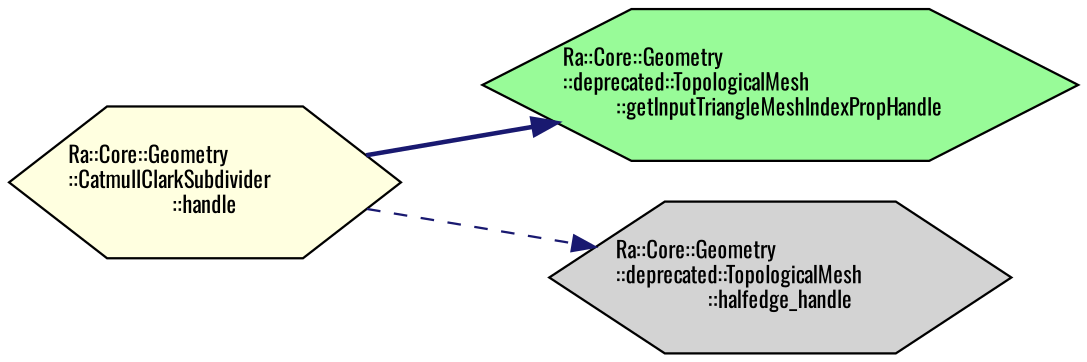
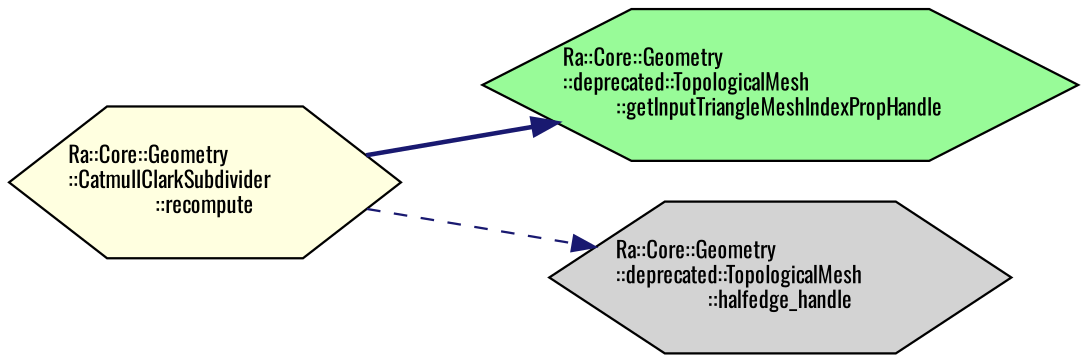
  digraph {
    rankdir=LR
    fontname=Oswald
    node [color=black fontname=Oswald fontsize=10 shape=hexagon style=filled]
    edge [color=midnightblue fontname=Oswald fontsize=10 labelfontname=Helvetica labelfontsize=10]
-   n1 [fillcolor=lightyellow fontcolor=black height=0.2 label="Ra::Core::Geometry\l::CatmullClarkSubdivider\l::handle" width=0.4]
+   n1 [fillcolor=lightyellow fontcolor=black height=0.2 label="Ra::Core::Geometry\l::CatmullClarkSubdivider\l::recompute" width=0.4]
    n2 [fillcolor=palegreen height=0.2 label="Ra::Core::Geometry\l::deprecated::TopologicalMesh\l::getInputTriangleMeshIndexPropHandle" width=0.4]
    n3 [fillcolor=lightgrey height=0.2 label="Ra::Core::Geometry\l::deprecated::TopologicalMesh\l::halfedge_handle" width=0.4]
    n1 -> n2 [style=bold]
    n1 -> n3 [style=dashed]
  }
